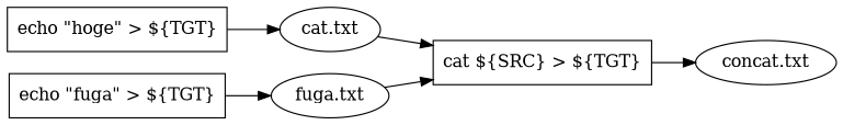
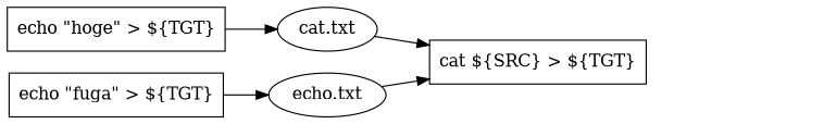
  digraph {
    rankdir=LR
    n1 [label="echo \"hoge\" > ${TGT}" shape=box]
    n2 [label="cat.txt"]
    n3 [label="cat ${SRC} > ${TGT}" shape=box]
    n4 [label="echo \"fuga\" > ${TGT}" shape=box]
-   "fuga.txt"
-   "concat.txt"
+   "fuga.txt" [label="echo.txt"]
    n1 -> n2
    n2 -> n3
-   n3 -> "concat.txt"
    n4 -> "fuga.txt"
    "fuga.txt" -> n3
  }
